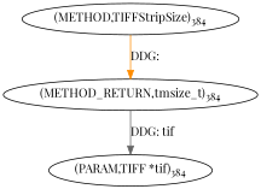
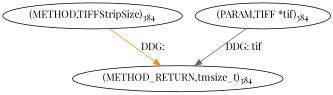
  digraph {
    fontname="Playfair Display"
    node [fontname="Playfair Display"]
    edge [fontname="Playfair Display"]
    n1 [label=<(METHOD,TIFFStripSize)<SUB>384</SUB>>]
    n2 [label=<(METHOD_RETURN,tmsize_t)<SUB>384</SUB>>]
    n3 [label=<(PARAM,TIFF *tif)<SUB>384</SUB>>]
    n1 -> n2 [color=darkorange label="DDG: "]
-   n2 -> n3 [color=gray40 label="DDG: tif"]
+   n3 -> n2 [color=gray40 label="DDG: tif"]
  }
